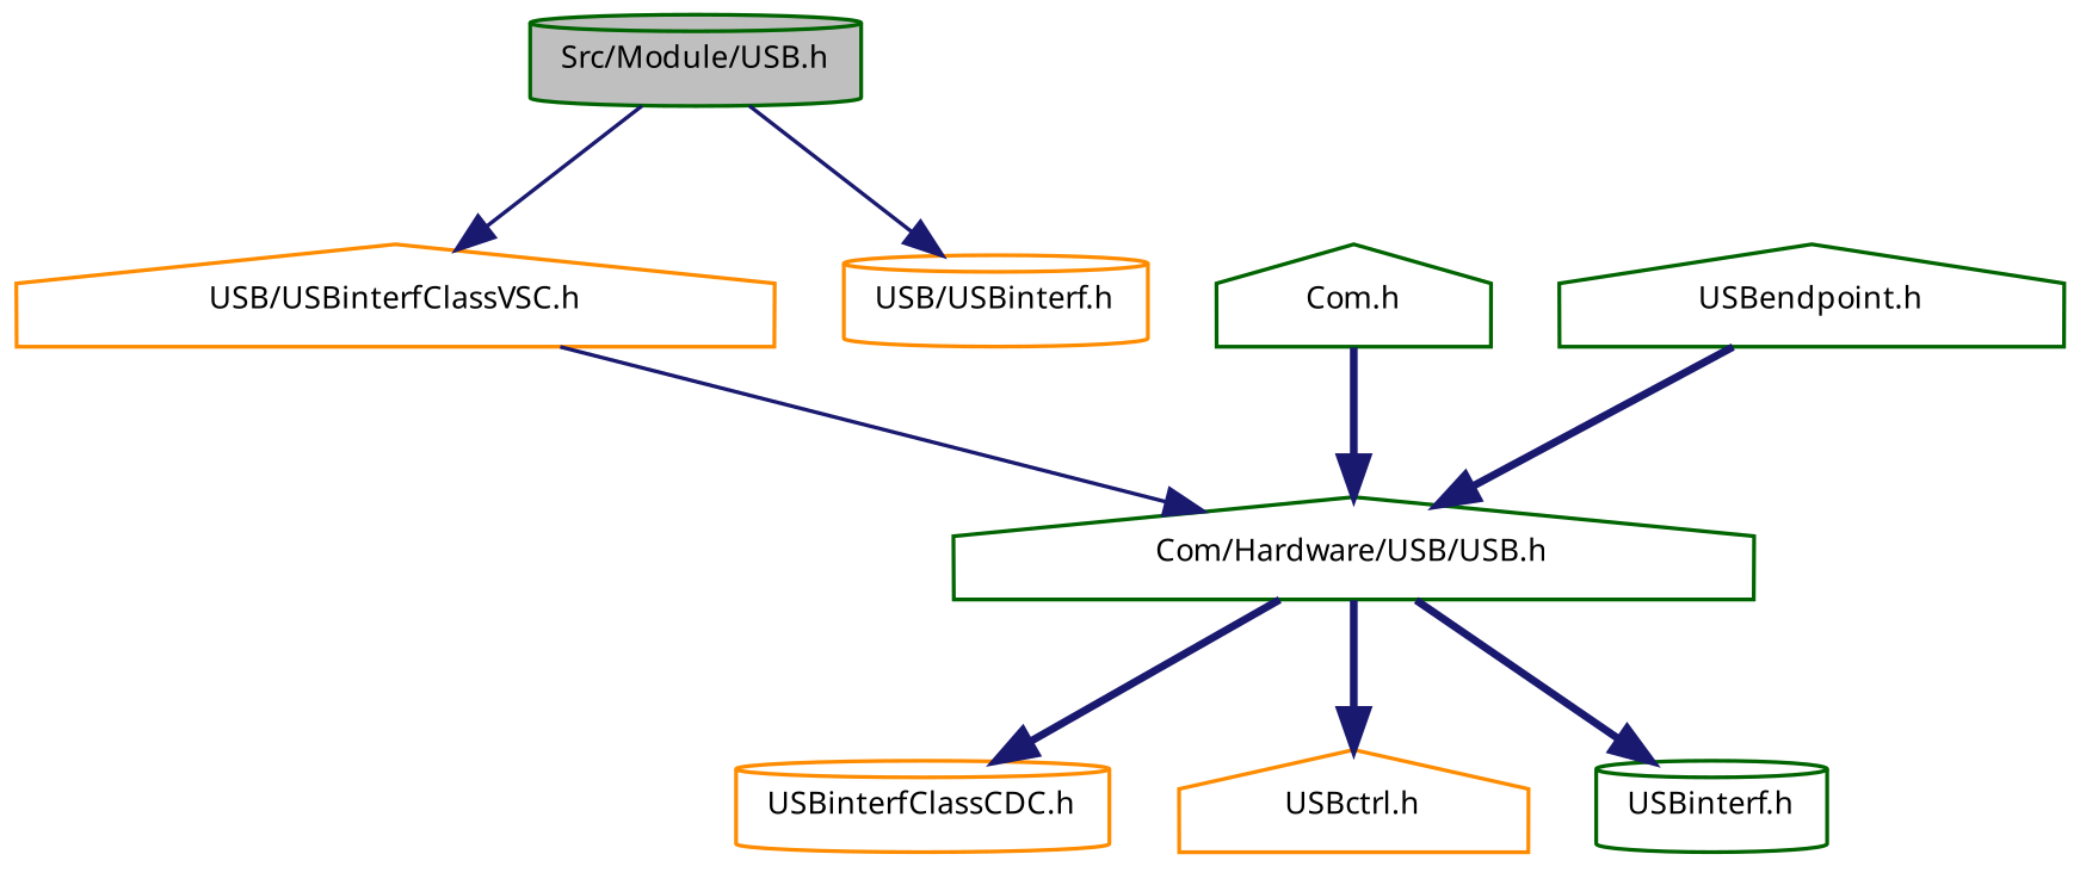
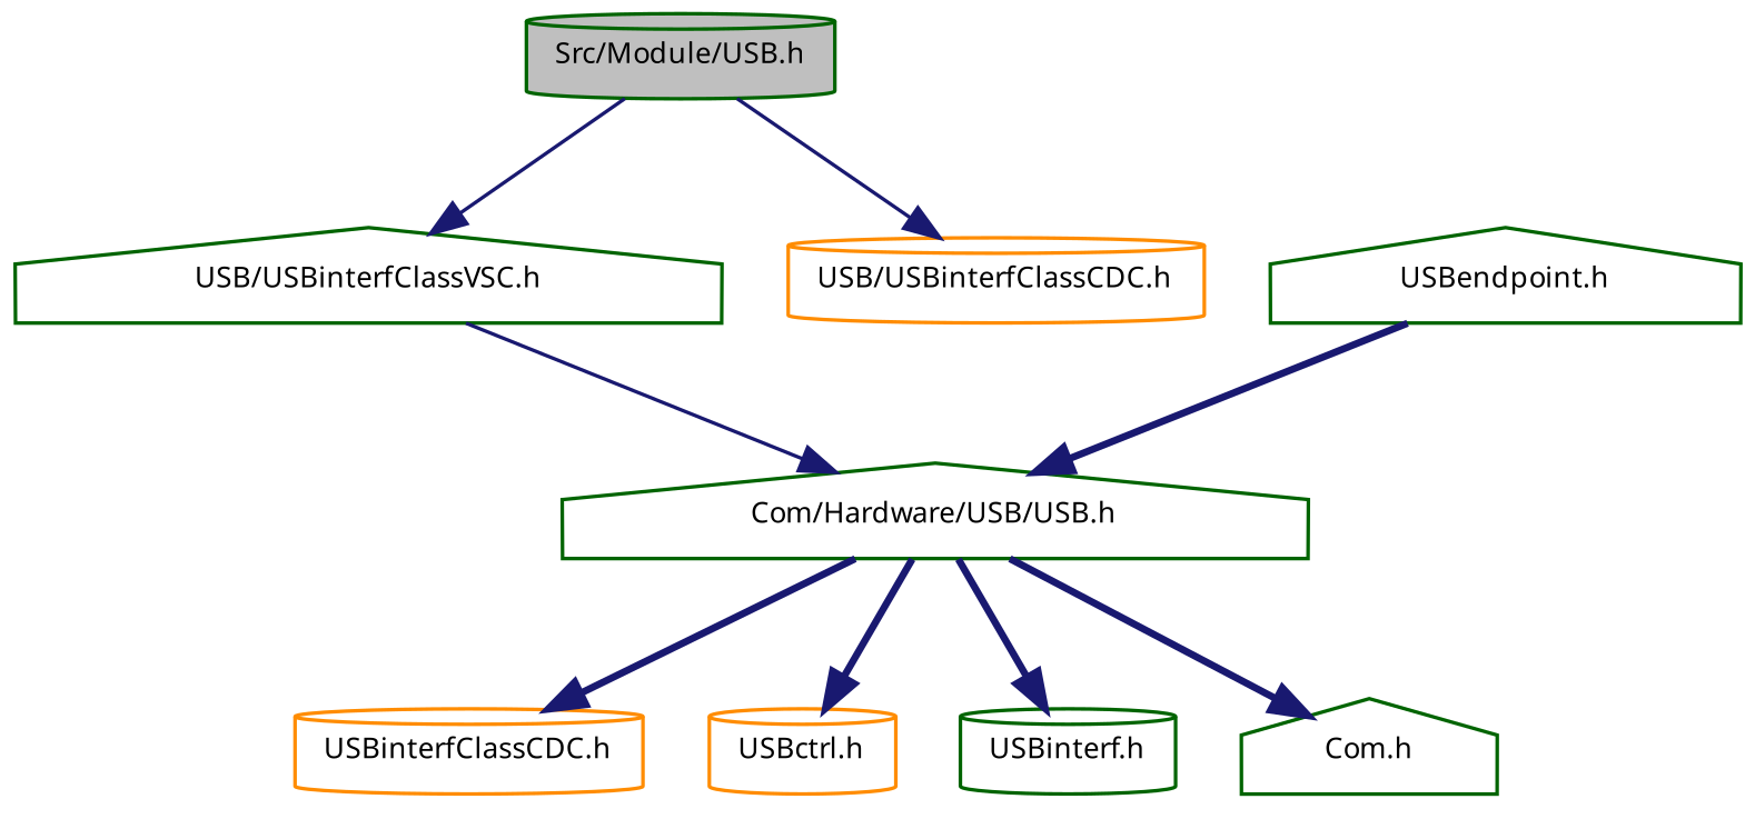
  digraph {
    node [color=darkgreen fillcolor=white fontname=Sans fontsize=8 shape=house style=filled]
    edge [color=midnightblue fontname=Sans fontsize=8 labelfontname=Sans labelfontsize=8 style=bold]
    n1 [fillcolor=grey75 fontcolor=black height=0.2 label="Src/Module/USB.h" shape=cylinder width=0.4]
-   n2 [color=darkorange height=0.2 label="USB/USBinterfClassVSC.h" width=0.4]
-   n3 [color=darkorange height=0.2 label="USB/USBinterf.h" shape=cylinder width=0.4]
+   n2 [height=0.2 label="USB/USBinterfClassVSC.h" width=0.4]
+   n3 [color=darkorange height=0.2 label="USB/USBinterfClassCDC.h" shape=cylinder width=0.4]
    n4 [height=0.2 label="Com/Hardware/USB/USB.h" width=0.4]
    n5 [color=darkorange height=0.2 label="USBinterfClassCDC.h" shape=cylinder width=0.4]
-   n6 [color=darkorange height=0.2 label="USBctrl.h" width=0.4]
+   n6 [color=darkorange height=0.2 label="USBctrl.h" shape=cylinder width=0.4]
    n7 [height=0.2 label="USBinterf.h" shape=cylinder width=0.4]
    n8 [height=0.2 label="Com.h" width=0.4]
    n9 [height=0.2 label="USBendpoint.h" width=0.4]
    n1 -> n2 [style=solid]
    n1 -> n3 [style=solid]
    n2 -> n4 [style=solid]
    n4 -> n5
    n4 -> n6
    n4 -> n7
-   n8 -> n4
+   n4 -> n8
    n9 -> n4
  }
